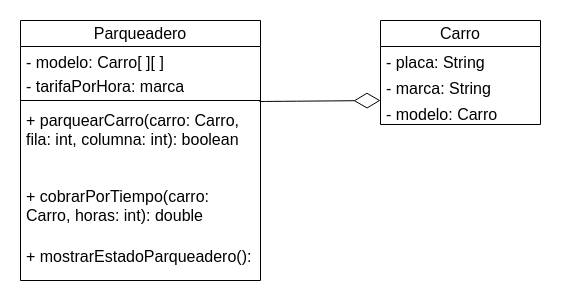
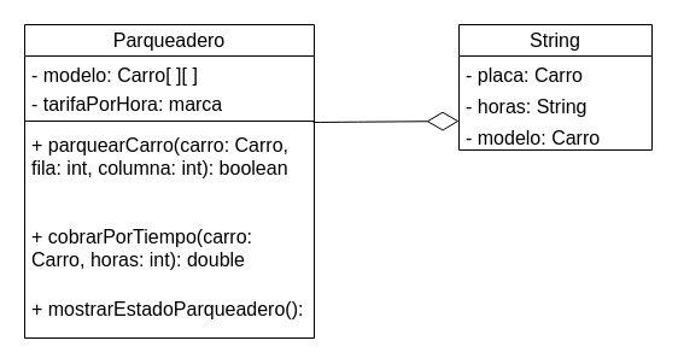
  <mxCell id="0" />
  <mxCell id="1" parent="0" />
  <mxCell id="2" value="&lt;font style=&quot;vertical-align: inherit;&quot;&gt;&lt;font style=&quot;vertical-align: inherit;&quot;&gt;Parqueadero&lt;/font&gt;&lt;/font&gt;" style="swimlane;fontStyle=0;childLayout=stackLayout;horizontal=1;startSize=26;fillColor=none;horizontalStack=0;resizeParent=1;resizeParentMax=0;resizeLast=0;collapsible=1;marginBottom=0;whiteSpace=wrap;html=1;fontSize=16;" vertex="1" parent="1"><mxGeometry x="20" y="20" width="240" height="260" as="geometry" /></mxCell>
  <mxCell id="3" value="- modelo: Carro[ ][ ]" style="text;strokeColor=none;fillColor=none;align=left;verticalAlign=top;spacingLeft=4;spacingRight=4;overflow=hidden;rotatable=0;points=[[0,0.5],[1,0.5]];portConstraint=eastwest;whiteSpace=wrap;html=1;fontSize=16;" vertex="1" parent="2"><mxGeometry y="26" width="240" height="24" as="geometry" /></mxCell>
  <mxCell id="4" value="- tarifaPorHora: marca" style="text;strokeColor=none;fillColor=none;align=left;verticalAlign=top;spacingLeft=4;spacingRight=4;overflow=hidden;rotatable=0;points=[[0,0.5],[1,0.5]];portConstraint=eastwest;whiteSpace=wrap;html=1;fontSize=16;" vertex="1" parent="2"><mxGeometry y="50" width="240" height="26" as="geometry" /></mxCell>
  <mxCell id="5" value="" style="line;strokeWidth=1;fillColor=none;align=left;verticalAlign=middle;spacingTop=-1;spacingLeft=3;spacingRight=3;rotatable=0;labelPosition=right;points=[];portConstraint=eastwest;strokeColor=inherit;fontSize=16;" vertex="1" parent="2"><mxGeometry y="76" width="240" height="8" as="geometry" /></mxCell>
  <mxCell id="6" value="+&amp;nbsp;parquearCarro(carro: Carro, fila: int, columna: int): boolean&amp;nbsp;" style="text;strokeColor=none;fillColor=none;align=left;verticalAlign=top;spacingLeft=4;spacingRight=4;overflow=hidden;rotatable=0;points=[[0,0.5],[1,0.5]];portConstraint=eastwest;whiteSpace=wrap;html=1;fontSize=16;" vertex="1" parent="2"><mxGeometry y="84" width="240" height="76" as="geometry" /></mxCell>
  <mxCell id="7" value="+ cobrarPorTiempo(carro: Carro, horas: int): double" style="text;strokeColor=none;fillColor=none;align=left;verticalAlign=top;spacingLeft=4;spacingRight=4;overflow=hidden;rotatable=0;points=[[0,0.5],[1,0.5]];portConstraint=eastwest;whiteSpace=wrap;html=1;fontSize=16;" vertex="1" parent="2"><mxGeometry y="160" width="240" height="60" as="geometry" /></mxCell>
  <mxCell id="8" value="+&amp;nbsp;mostrarEstadoParqueadero():&amp;nbsp;" style="text;strokeColor=none;fillColor=none;align=left;verticalAlign=top;spacingLeft=4;spacingRight=4;overflow=hidden;rotatable=0;points=[[0,0.5],[1,0.5]];portConstraint=eastwest;whiteSpace=wrap;html=1;fontSize=16;" vertex="1" parent="2"><mxGeometry y="220" width="240" height="40" as="geometry" /></mxCell>
- <mxCell id="9" value="&lt;font style=&quot;vertical-align: inherit;&quot;&gt;&lt;font style=&quot;vertical-align: inherit;&quot;&gt;Carro&lt;/font&gt;&lt;/font&gt;" style="swimlane;fontStyle=0;childLayout=stackLayout;horizontal=1;startSize=26;fillColor=none;horizontalStack=0;resizeParent=1;resizeParentMax=0;resizeLast=0;collapsible=1;marginBottom=0;whiteSpace=wrap;html=1;fontSize=16;" vertex="1" parent="1"><mxGeometry x="380" y="20" width="160" height="104" as="geometry" /></mxCell>
- <mxCell id="10" value="&lt;font style=&quot;vertical-align: inherit;&quot;&gt;&lt;font style=&quot;vertical-align: inherit;&quot;&gt;- placa: String&lt;/font&gt;&lt;/font&gt;" style="text;strokeColor=none;fillColor=none;align=left;verticalAlign=top;spacingLeft=4;spacingRight=4;overflow=hidden;rotatable=0;points=[[0,0.5],[1,0.5]];portConstraint=eastwest;whiteSpace=wrap;html=1;fontSize=16;" vertex="1" parent="9"><mxGeometry y="26" width="160" height="26" as="geometry" /></mxCell>
- <mxCell id="11" value="&lt;font style=&quot;vertical-align: inherit;&quot;&gt;&lt;font style=&quot;vertical-align: inherit;&quot;&gt;- marca: String&lt;/font&gt;&lt;/font&gt;" style="text;strokeColor=none;fillColor=none;align=left;verticalAlign=top;spacingLeft=4;spacingRight=4;overflow=hidden;rotatable=0;points=[[0,0.5],[1,0.5]];portConstraint=eastwest;whiteSpace=wrap;html=1;fontSize=16;" vertex="1" parent="9"><mxGeometry y="52" width="160" height="26" as="geometry" /></mxCell>
+ <mxCell id="9" value="&lt;font style=&quot;vertical-align: inherit;&quot;&gt;&lt;font style=&quot;vertical-align: inherit;&quot;&gt;String&lt;/font&gt;&lt;/font&gt;" style="swimlane;fontStyle=0;childLayout=stackLayout;horizontal=1;startSize=26;fillColor=none;horizontalStack=0;resizeParent=1;resizeParentMax=0;resizeLast=0;collapsible=1;marginBottom=0;whiteSpace=wrap;html=1;fontSize=16;" vertex="1" parent="1"><mxGeometry x="380" y="20" width="160" height="104" as="geometry" /></mxCell>
+ <mxCell id="10" value="&lt;font style=&quot;vertical-align: inherit;&quot;&gt;&lt;font style=&quot;vertical-align: inherit;&quot;&gt;- placa: Carro&lt;/font&gt;&lt;/font&gt;" style="text;strokeColor=none;fillColor=none;align=left;verticalAlign=top;spacingLeft=4;spacingRight=4;overflow=hidden;rotatable=0;points=[[0,0.5],[1,0.5]];portConstraint=eastwest;whiteSpace=wrap;html=1;fontSize=16;" vertex="1" parent="9"><mxGeometry y="26" width="160" height="26" as="geometry" /></mxCell>
+ <mxCell id="11" value="&lt;font style=&quot;vertical-align: inherit;&quot;&gt;&lt;font style=&quot;vertical-align: inherit;&quot;&gt;- horas: String&lt;/font&gt;&lt;/font&gt;" style="text;strokeColor=none;fillColor=none;align=left;verticalAlign=top;spacingLeft=4;spacingRight=4;overflow=hidden;rotatable=0;points=[[0,0.5],[1,0.5]];portConstraint=eastwest;whiteSpace=wrap;html=1;fontSize=16;" vertex="1" parent="9"><mxGeometry y="52" width="160" height="26" as="geometry" /></mxCell>
  <mxCell id="12" value="&lt;font style=&quot;vertical-align: inherit;&quot;&gt;&lt;font style=&quot;vertical-align: inherit;&quot;&gt;- modelo: Carro&lt;/font&gt;&lt;/font&gt;" style="text;strokeColor=none;fillColor=none;align=left;verticalAlign=top;spacingLeft=4;spacingRight=4;overflow=hidden;rotatable=0;points=[[0,0.5],[1,0.5]];portConstraint=eastwest;whiteSpace=wrap;html=1;fontSize=16;" vertex="1" parent="9"><mxGeometry y="78" width="160" height="26" as="geometry" /></mxCell>
  <mxCell id="13" style="edgeStyle=none;curved=1;rounded=0;orthogonalLoop=1;jettySize=auto;html=1;entryX=0;entryY=0.5;entryDx=0;entryDy=0;fontSize=12;startSize=8;endSize=8;" edge="1" parent="9" source="11" target="11"><mxGeometry relative="1" as="geometry" /></mxCell>
  <mxCell id="14" value="" style="endArrow=diamondThin;endFill=0;endSize=24;html=1;rounded=0;fontSize=12;curved=1;entryX=-0.012;entryY=0.808;entryDx=0;entryDy=0;entryPerimeter=0;exitX=0.996;exitY=0.625;exitDx=0;exitDy=0;exitPerimeter=0;" edge="1" parent="1" source="5"><mxGeometry width="160" relative="1" as="geometry"><mxPoint x="263.84" y="104.99" as="sourcePoint" /><mxPoint x="380" y="99.998" as="targetPoint" /></mxGeometry></mxCell>
